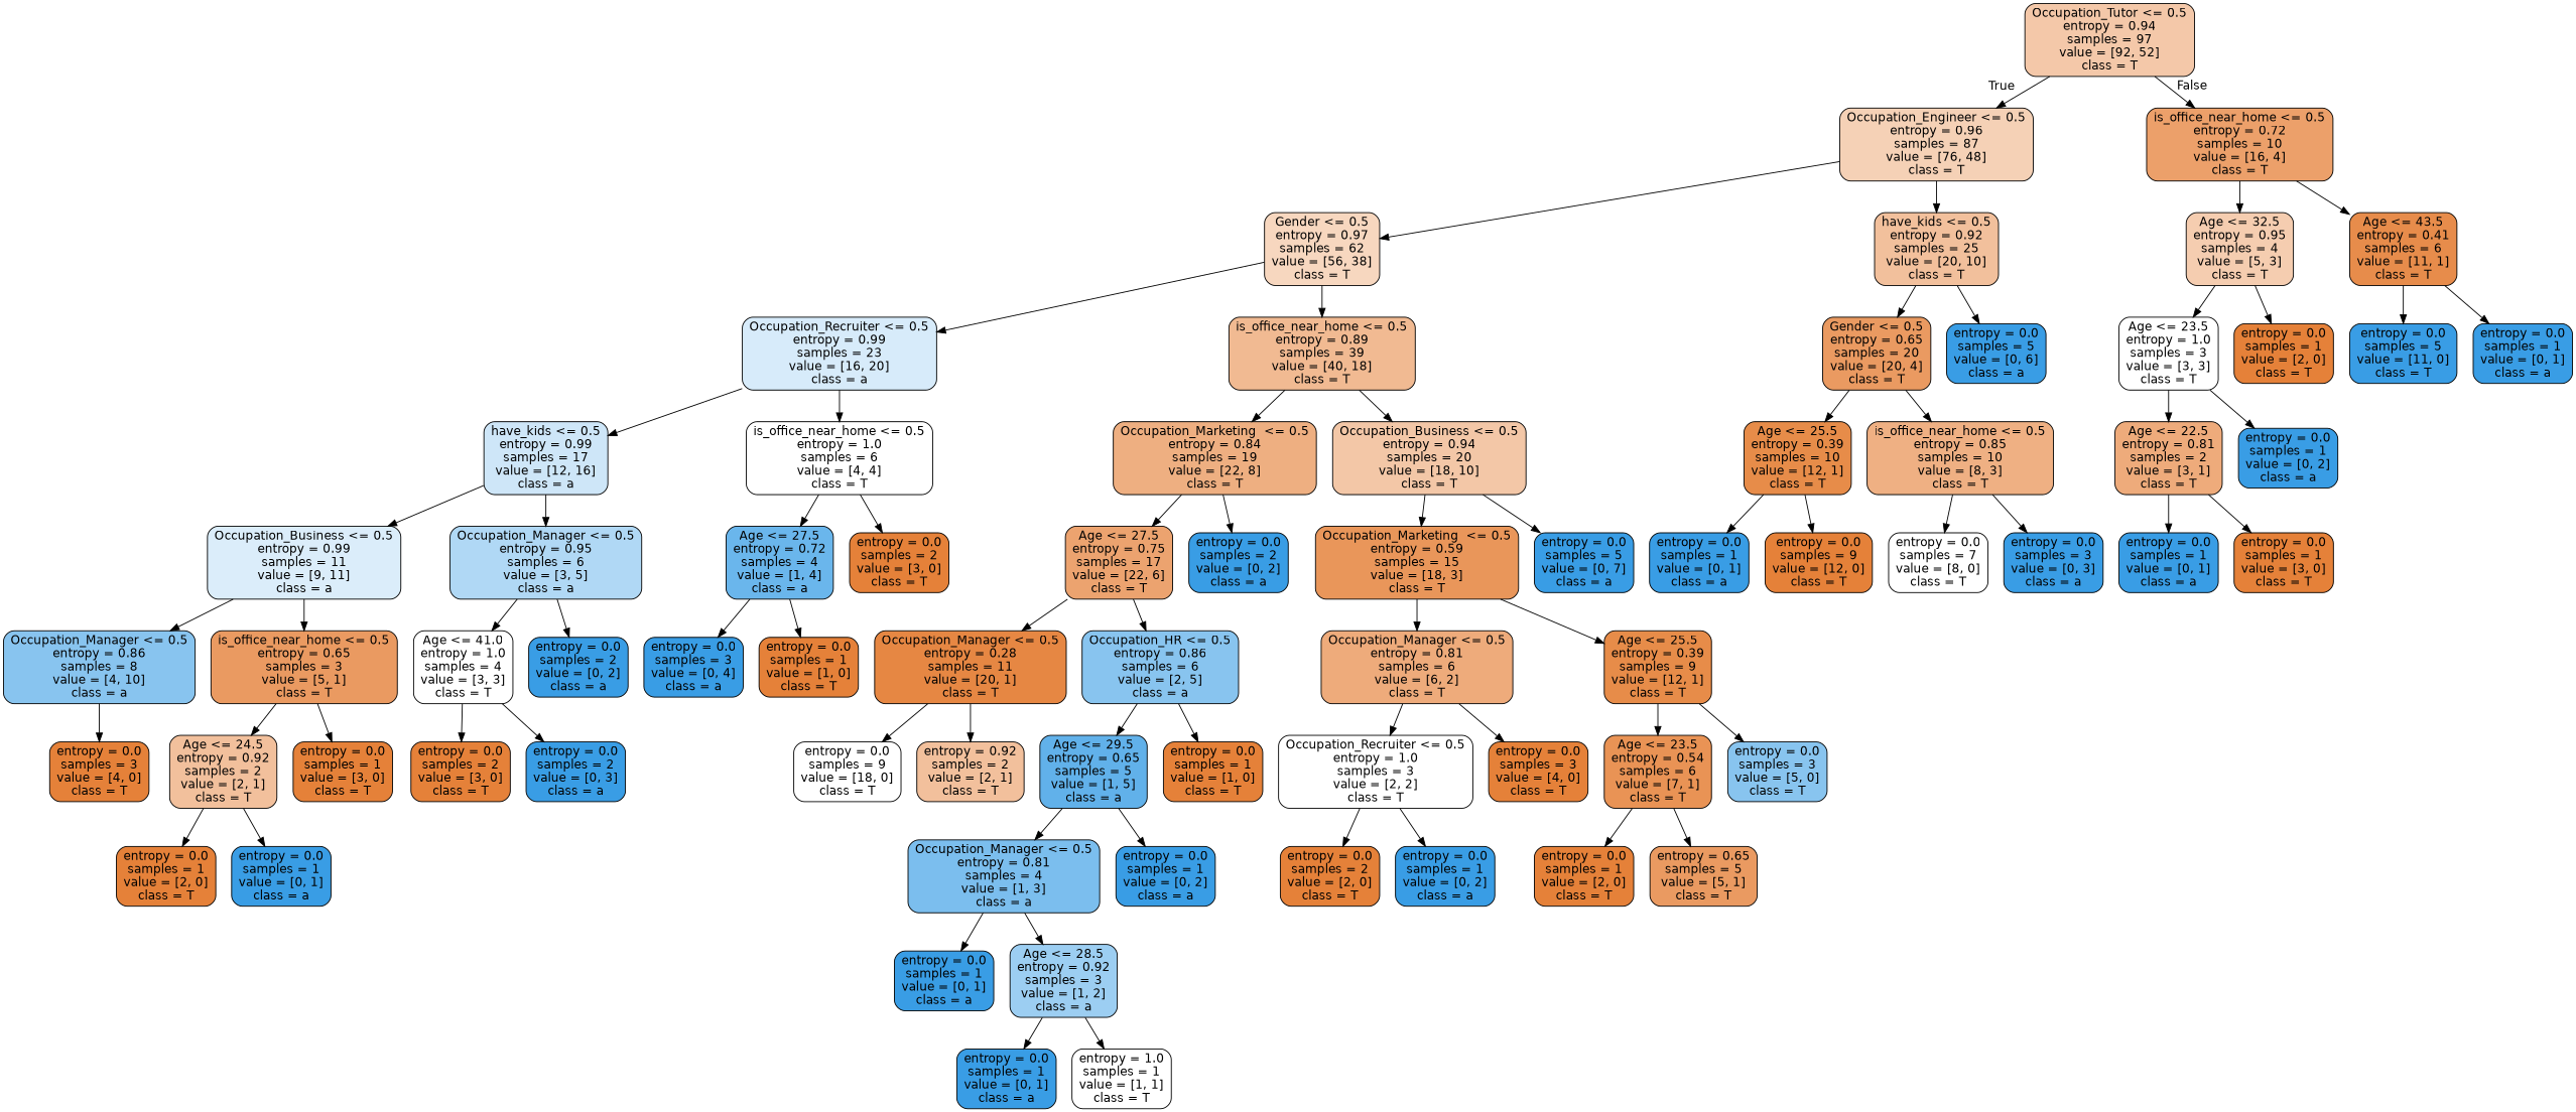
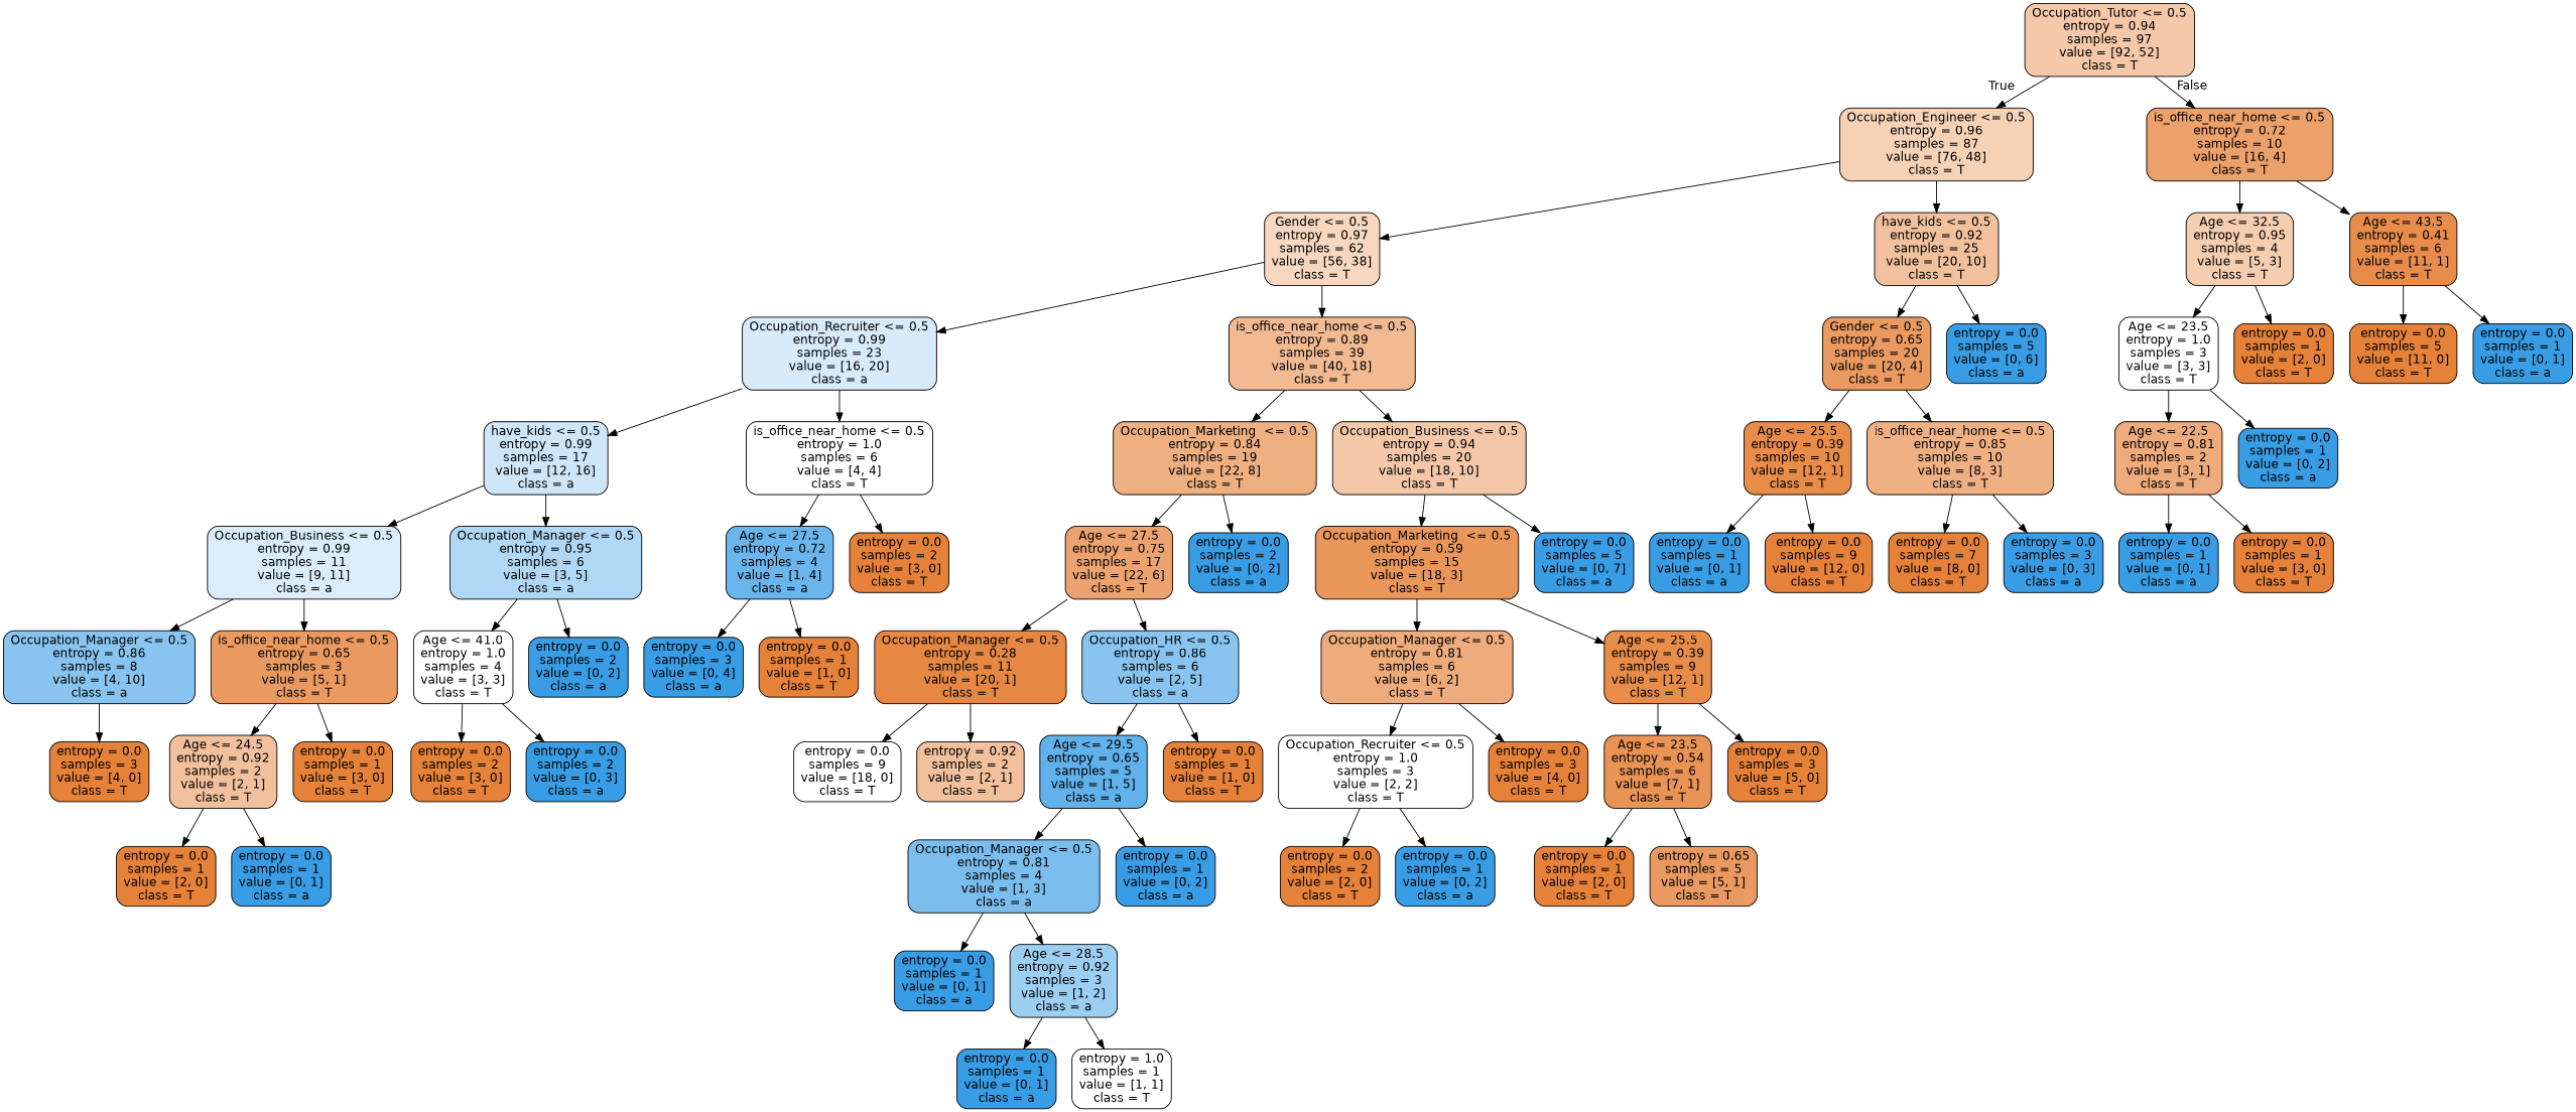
  digraph {
    node [color=black fillcolor="#399de5" fontname=helvetica shape=box style="filled, rounded"]
    edge [fontname=helvetica]
    n1 [fillcolor="#f4c8a9" label="Occupation_Tutor <= 0.5\nentropy = 0.94\nsamples = 97\nvalue = [92, 52]\nclass = T"]
    n2 [fillcolor="#f5d1b6" label="Occupation_Engineer <= 0.5\nentropy = 0.96\nsamples = 87\nvalue = [76, 48]\nclass = T"]
    n3 [fillcolor="#eca06a" label="is_office_near_home <= 0.5\nentropy = 0.72\nsamples = 10\nvalue = [16, 4]\nclass = T"]
    n4 [fillcolor="#f7d7bf" label="Gender <= 0.5\nentropy = 0.97\nsamples = 62\nvalue = [56, 38]\nclass = T"]
    n5 [fillcolor="#f2c09c" label="have_kids <= 0.5\nentropy = 0.92\nsamples = 25\nvalue = [20, 10]\nclass = T"]
    n6 [fillcolor="#f5cdb0" label="Age <= 32.5\nentropy = 0.95\nsamples = 4\nvalue = [5, 3]\nclass = T"]
    n7 [fillcolor="#e78c4b" label="Age <= 43.5\nentropy = 0.41\nsamples = 6\nvalue = [11, 1]\nclass = T"]
    n8 [fillcolor="#d7ebfa" label="Occupation_Recruiter <= 0.5\nentropy = 0.99\nsamples = 23\nvalue = [16, 20]\nclass = a"]
    n9 [fillcolor="#f1ba92" label="is_office_near_home <= 0.5\nentropy = 0.89\nsamples = 39\nvalue = [40, 18]\nclass = T"]
    n10 [fillcolor="#ea9a61" label="Gender <= 0.5\nentropy = 0.65\nsamples = 20\nvalue = [20, 4]\nclass = T"]
    n11 [label="entropy = 0.0\nsamples = 5\nvalue = [0, 6]\nclass = a"]
    n12 [fillcolor="#cee6f8" label="have_kids <= 0.5\nentropy = 0.99\nsamples = 17\nvalue = [12, 16]\nclass = a"]
    n13 [fillcolor="#ffffff" label="is_office_near_home <= 0.5\nentropy = 1.0\nsamples = 6\nvalue = [4, 4]\nclass = T"]
    n14 [fillcolor="#eeaf81" label="Occupation_Marketing  <= 0.5\nentropy = 0.84\nsamples = 19\nvalue = [22, 8]\nclass = T"]
    n15 [fillcolor="#f3c7a7" label="Occupation_Business <= 0.5\nentropy = 0.94\nsamples = 20\nvalue = [18, 10]\nclass = T"]
    n16 [fillcolor="#dbedfa" label="Occupation_Business <= 0.5\nentropy = 0.99\nsamples = 11\nvalue = [9, 11]\nclass = a"]
    n17 [fillcolor="#b0d8f5" label="Occupation_Manager <= 0.5\nentropy = 0.95\nsamples = 6\nvalue = [3, 5]\nclass = a"]
    n18 [fillcolor="#6ab6ec" label="Age <= 27.5\nentropy = 0.72\nsamples = 4\nvalue = [1, 4]\nclass = a"]
    n19 [fillcolor="#e58139" label="entropy = 0.0\nsamples = 2\nvalue = [3, 0]\nclass = T"]
    n20 [fillcolor="#88c4ef" label="Occupation_Manager <= 0.5\nentropy = 0.86\nsamples = 8\nvalue = [4, 10]\nclass = a"]
    n21 [fillcolor="#ea9a61" label="is_office_near_home <= 0.5\nentropy = 0.65\nsamples = 3\nvalue = [5, 1]\nclass = T"]
    n22 [fillcolor="#ffffff" label="Age <= 41.0\nentropy = 1.0\nsamples = 4\nvalue = [3, 3]\nclass = T"]
    n23 [label="entropy = 0.0\nsamples = 2\nvalue = [0, 2]\nclass = a"]
    n24 [fillcolor="#e58139" label="entropy = 0.0\nsamples = 3\nvalue = [4, 0]\nclass = T"]
    n25 [fillcolor="#f2c09c" label="Age <= 24.5\nentropy = 0.92\nsamples = 2\nvalue = [2, 1]\nclass = T"]
    n26 [fillcolor="#e58139" label="entropy = 0.0\nsamples = 1\nvalue = [3, 0]\nclass = T"]
    n27 [fillcolor="#e58139" label="entropy = 0.0\nsamples = 1\nvalue = [2, 0]\nclass = T"]
    n28 [label="entropy = 0.0\nsamples = 1\nvalue = [0, 1]\nclass = a"]
    n29 [fillcolor="#e58139" label="entropy = 0.0\nsamples = 2\nvalue = [3, 0]\nclass = T"]
    n30 [label="entropy = 0.0\nsamples = 2\nvalue = [0, 3]\nclass = a"]
    n31 [label="entropy = 0.0\nsamples = 3\nvalue = [0, 4]\nclass = a"]
    n32 [fillcolor="#e58139" label="entropy = 0.0\nsamples = 1\nvalue = [1, 0]\nclass = T"]
    n33 [fillcolor="#eca36f" label="Age <= 27.5\nentropy = 0.75\nsamples = 17\nvalue = [22, 6]\nclass = T"]
    n34 [label="entropy = 0.0\nsamples = 2\nvalue = [0, 2]\nclass = a"]
    n35 [fillcolor="#e9965a" label="Occupation_Marketing  <= 0.5\nentropy = 0.59\nsamples = 15\nvalue = [18, 3]\nclass = T"]
    n36 [label="entropy = 0.0\nsamples = 5\nvalue = [0, 7]\nclass = a"]
    n37 [fillcolor="#e68743" label="Occupation_Manager <= 0.5\nentropy = 0.28\nsamples = 11\nvalue = [20, 1]\nclass = T"]
    n38 [fillcolor="#88c4ef" label="Occupation_HR <= 0.5\nentropy = 0.86\nsamples = 6\nvalue = [2, 5]\nclass = a"]
    n39 [fillcolor="#ffffff" label="entropy = 0.0\nsamples = 9\nvalue = [18, 0]\nclass = T"]
    n40 [fillcolor="#f2c09c" label="entropy = 0.92\nsamples = 2\nvalue = [2, 1]\nclass = T"]
    n41 [fillcolor="#61b1ea" label="Age <= 29.5\nentropy = 0.65\nsamples = 5\nvalue = [1, 5]\nclass = a"]
    n42 [fillcolor="#e58139" label="entropy = 0.0\nsamples = 1\nvalue = [1, 0]\nclass = T"]
    n43 [fillcolor="#7bbeee" label="Occupation_Manager <= 0.5\nentropy = 0.81\nsamples = 4\nvalue = [1, 3]\nclass = a"]
    n44 [label="entropy = 0.0\nsamples = 1\nvalue = [0, 2]\nclass = a"]
    n45 [label="entropy = 0.0\nsamples = 1\nvalue = [0, 1]\nclass = a"]
    n46 [fillcolor="#9ccef2" label="Age <= 28.5\nentropy = 0.92\nsamples = 3\nvalue = [1, 2]\nclass = a"]
    n47 [label="entropy = 0.0\nsamples = 1\nvalue = [0, 1]\nclass = a"]
    n48 [fillcolor="#ffffff" label="entropy = 1.0\nsamples = 1\nvalue = [1, 1]\nclass = T"]
    n49 [fillcolor="#eeab7b" label="Occupation_Manager <= 0.5\nentropy = 0.81\nsamples = 6\nvalue = [6, 2]\nclass = T"]
    n50 [fillcolor="#e78c49" label="Age <= 25.5\nentropy = 0.39\nsamples = 9\nvalue = [12, 1]\nclass = T"]
    n51 [fillcolor="#ffffff" label="Occupation_Recruiter <= 0.5\nentropy = 1.0\nsamples = 3\nvalue = [2, 2]\nclass = T"]
    n52 [fillcolor="#e58139" label="entropy = 0.0\nsamples = 3\nvalue = [4, 0]\nclass = T"]
    n53 [fillcolor="#e99355" label="Age <= 23.5\nentropy = 0.54\nsamples = 6\nvalue = [7, 1]\nclass = T"]
-   n54 [fillcolor="#88c4ef" label="entropy = 0.0\nsamples = 3\nvalue = [5, 0]\nclass = T"]
+   n54 [fillcolor="#e58139" label="entropy = 0.0\nsamples = 3\nvalue = [5, 0]\nclass = T"]
    n55 [fillcolor="#e58139" label="entropy = 0.0\nsamples = 2\nvalue = [2, 0]\nclass = T"]
    n56 [label="entropy = 0.0\nsamples = 1\nvalue = [0, 2]\nclass = a"]
    n57 [fillcolor="#e58139" label="entropy = 0.0\nsamples = 1\nvalue = [2, 0]\nclass = T"]
    n58 [fillcolor="#ea9a61" label="entropy = 0.65\nsamples = 5\nvalue = [5, 1]\nclass = T"]
    n59 [fillcolor="#e78c49" label="Age <= 25.5\nentropy = 0.39\nsamples = 10\nvalue = [12, 1]\nclass = T"]
    n60 [fillcolor="#efb083" label="is_office_near_home <= 0.5\nentropy = 0.85\nsamples = 10\nvalue = [8, 3]\nclass = T"]
    n61 [label="entropy = 0.0\nsamples = 1\nvalue = [0, 1]\nclass = a"]
    n62 [fillcolor="#e58139" label="entropy = 0.0\nsamples = 9\nvalue = [12, 0]\nclass = T"]
-   n63 [fillcolor="#ffffff" label="entropy = 0.0\nsamples = 7\nvalue = [8, 0]\nclass = T"]
+   n63 [fillcolor="#e58139" label="entropy = 0.0\nsamples = 7\nvalue = [8, 0]\nclass = T"]
    n64 [label="entropy = 0.0\nsamples = 3\nvalue = [0, 3]\nclass = a"]
    n65 [fillcolor="#ffffff" label="Age <= 23.5\nentropy = 1.0\nsamples = 3\nvalue = [3, 3]\nclass = T"]
    n66 [fillcolor="#e58139" label="entropy = 0.0\nsamples = 1\nvalue = [2, 0]\nclass = T"]
-   n67 [label="entropy = 0.0\nsamples = 5\nvalue = [11, 0]\nclass = T"]
+   n67 [fillcolor="#e58139" label="entropy = 0.0\nsamples = 5\nvalue = [11, 0]\nclass = T"]
    n68 [label="entropy = 0.0\nsamples = 1\nvalue = [0, 1]\nclass = a"]
    n69 [fillcolor="#eeab7b" label="Age <= 22.5\nentropy = 0.81\nsamples = 2\nvalue = [3, 1]\nclass = T"]
    n70 [label="entropy = 0.0\nsamples = 1\nvalue = [0, 2]\nclass = a"]
    n71 [label="entropy = 0.0\nsamples = 1\nvalue = [0, 1]\nclass = a"]
    n72 [fillcolor="#e58139" label="entropy = 0.0\nsamples = 1\nvalue = [3, 0]\nclass = T"]
    n1 -> n2 [headlabel=True labelangle=45 labeldistance=2.5]
    n1 -> n3 [headlabel=False labelangle=-45 labeldistance=2.5]
    n2 -> n4
    n2 -> n5
    n3 -> n6
    n3 -> n7
    n4 -> n8
    n4 -> n9
    n5 -> n10
    n5 -> n11
    n6 -> n65
    n6 -> n66
    n7 -> n67
    n7 -> n68
    n8 -> n12
    n8 -> n13
    n9 -> n14
    n9 -> n15
    n10 -> n59
    n10 -> n60
    n12 -> n16
    n12 -> n17
    n13 -> n18
    n13 -> n19
    n14 -> n33
    n14 -> n34
    n15 -> n35
    n15 -> n36
    n16 -> n20
    n16 -> n21
    n17 -> n22
    n17 -> n23
    n18 -> n31
    n18 -> n32
    n20 -> n24
    n21 -> n25
    n21 -> n26
    n22 -> n29
    n22 -> n30
    n25 -> n27
    n25 -> n28
    n33 -> n37
    n33 -> n38
    n35 -> n49
    n35 -> n50
    n37 -> n39
    n37 -> n40
    n38 -> n41
    n38 -> n42
    n41 -> n43
    n41 -> n44
    n43 -> n45
    n43 -> n46
    n46 -> n47
    n46 -> n48
    n49 -> n51
    n49 -> n52
    n50 -> n53
    n50 -> n54
    n51 -> n55
    n51 -> n56
    n53 -> n57
    n53 -> n58
    n59 -> n61
    n59 -> n62
    n60 -> n63
    n60 -> n64
    n65 -> n69
    n65 -> n70
    n69 -> n71
    n69 -> n72
  }
